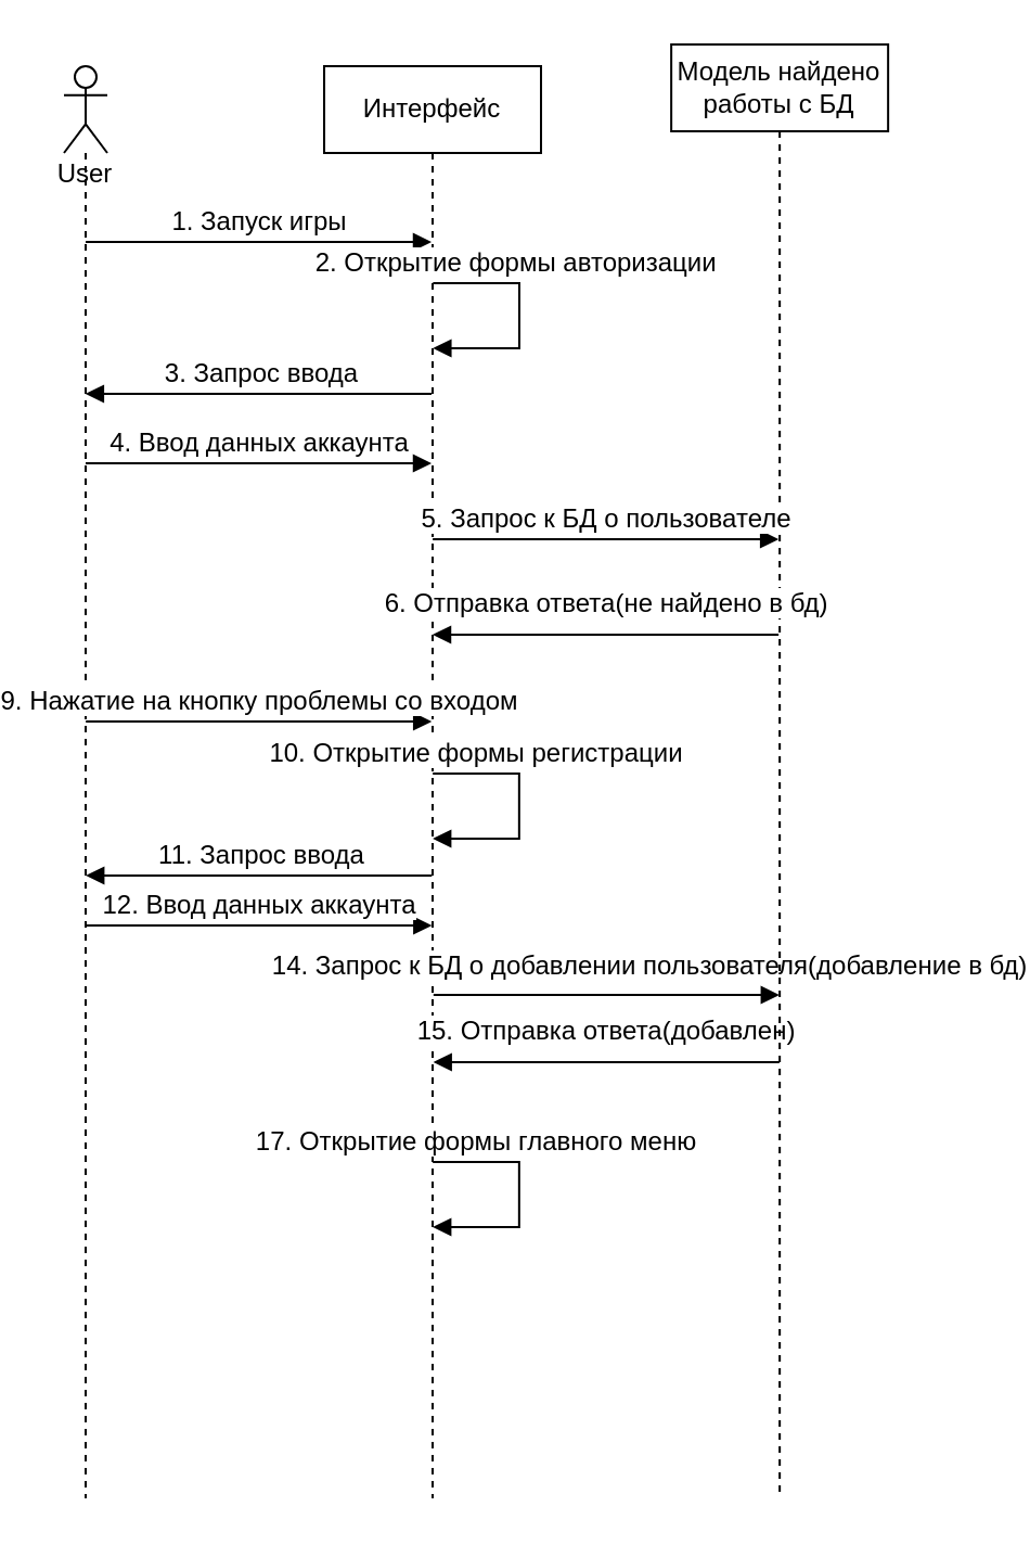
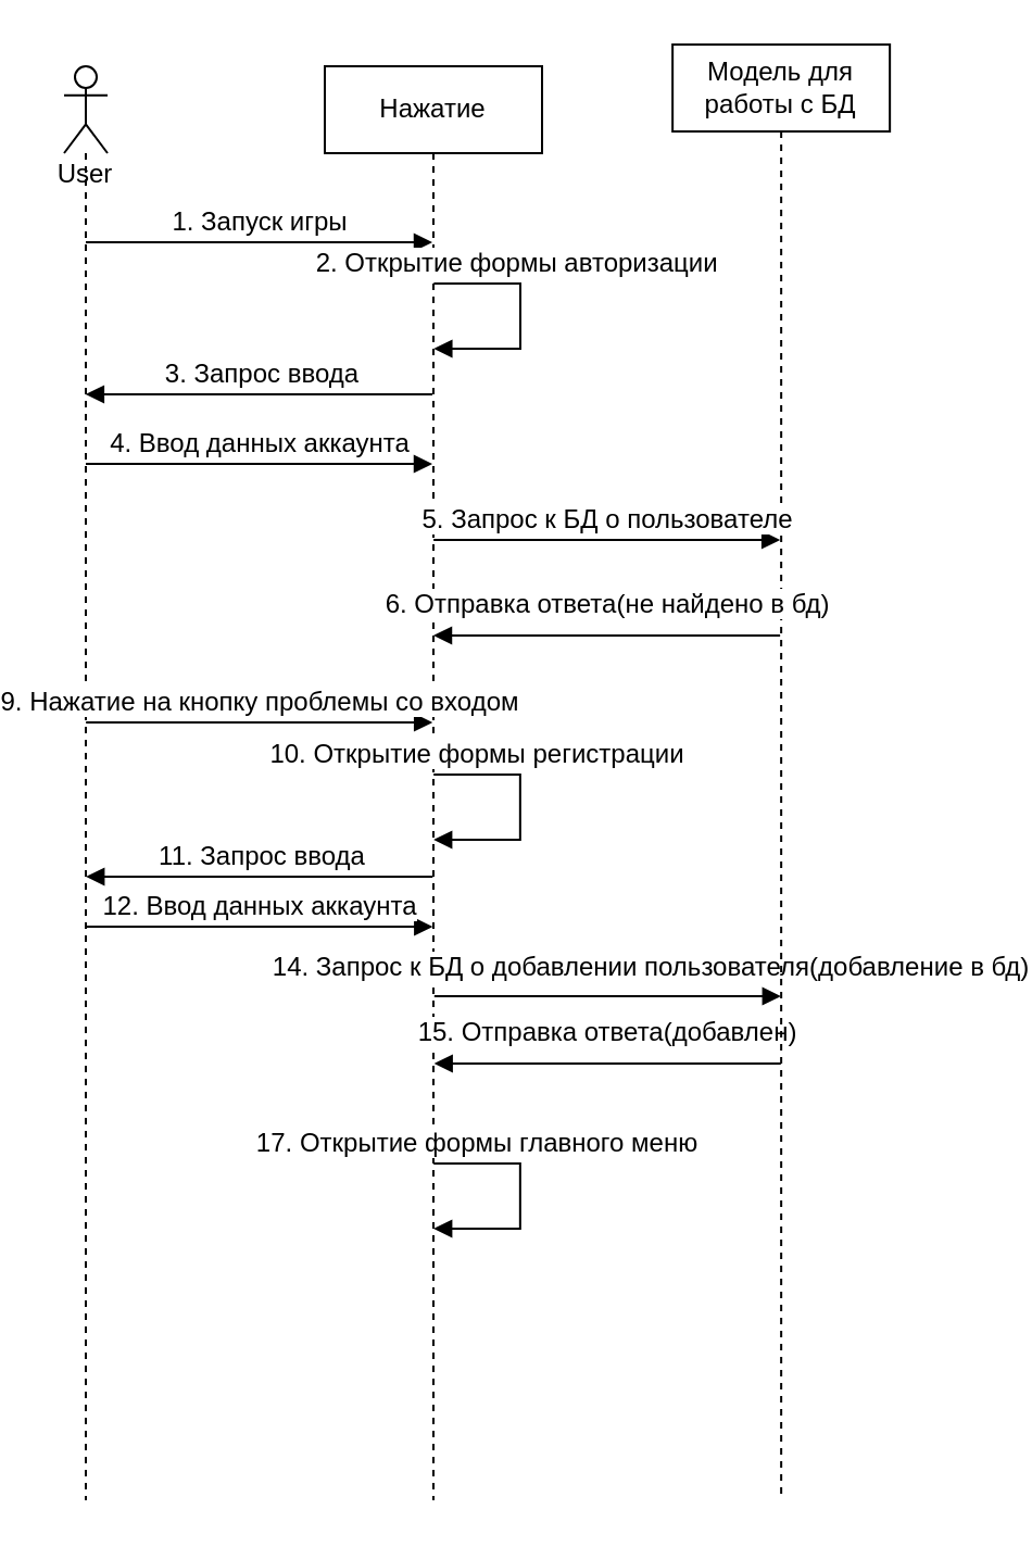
  <mxCell id="0" />
  <mxCell id="1" parent="0" />
  <mxCell id="2" value="&lt;font style=&quot;font-size: 12px&quot;&gt;User&lt;/font&gt;" style="shape=umlLifeline;participant=umlActor;perimeter=lifelinePerimeter;whiteSpace=wrap;html=1;container=1;collapsible=0;recursiveResize=0;verticalAlign=top;spacingTop=36;outlineConnect=0;size=40;rounded=0;" vertex="1" parent="1"><mxGeometry x="20" y="30" width="20" height="660" as="geometry" /></mxCell>
  <mxCell id="3" value="1. Запуск игры" style="html=1;verticalAlign=bottom;endArrow=block;rounded=0;fontSize=12;" edge="1" parent="2"><mxGeometry width="80" relative="1" as="geometry"><mxPoint x="10" y="81" as="sourcePoint" /><mxPoint x="169.5" y="81" as="targetPoint" /></mxGeometry></mxCell>
- <mxCell id="4" value="Интерфейс" style="shape=umlLifeline;perimeter=lifelinePerimeter;whiteSpace=wrap;html=1;container=1;collapsible=0;recursiveResize=0;outlineConnect=0;rounded=0;gradientColor=none;" vertex="1" parent="1"><mxGeometry x="140" y="30" width="100" height="660" as="geometry" /></mxCell>
+ <mxCell id="4" value="Нажатие" style="shape=umlLifeline;perimeter=lifelinePerimeter;whiteSpace=wrap;html=1;container=1;collapsible=0;recursiveResize=0;outlineConnect=0;rounded=0;gradientColor=none;" vertex="1" parent="1"><mxGeometry x="140" y="30" width="100" height="660" as="geometry" /></mxCell>
  <mxCell id="5" value="10. Открытие формы регистрации" style="html=1;verticalAlign=bottom;endArrow=block;rounded=0;fontSize=12;" edge="1" parent="4"><mxGeometry x="-0.635" width="80" relative="1" as="geometry"><mxPoint x="50.087" y="326" as="sourcePoint" /><mxPoint x="50.087" y="356" as="targetPoint" /><Array as="points"><mxPoint x="89.92" y="326" /><mxPoint x="89.92" y="356" /></Array><mxPoint as="offset" /></mxGeometry></mxCell>
  <mxCell id="6" value="17. Открытие формы главного меню" style="html=1;verticalAlign=bottom;endArrow=block;rounded=0;fontSize=12;" edge="1" parent="4"><mxGeometry x="-0.635" width="80" relative="1" as="geometry"><mxPoint x="50.087" y="505" as="sourcePoint" /><mxPoint x="50.087" y="535" as="targetPoint" /><Array as="points"><mxPoint x="89.92" y="505" /><mxPoint x="89.92" y="535" /></Array><mxPoint as="offset" /></mxGeometry></mxCell>
  <mxCell id="7" value="9. Нажатие на кнопку проблемы со входом" style="html=1;verticalAlign=bottom;endArrow=block;rounded=0;fontSize=12;" edge="1" parent="4"><mxGeometry x="0.003" width="80" relative="1" as="geometry"><mxPoint x="-109.91" y="302.0" as="sourcePoint" /><mxPoint x="49.59" y="302.0" as="targetPoint" /><mxPoint as="offset" /></mxGeometry></mxCell>
  <mxCell id="8" value="11. Запрос ввода" style="html=1;verticalAlign=bottom;endArrow=block;rounded=0;fontSize=12;" edge="1" parent="4"><mxGeometry x="-0.004" width="80" relative="1" as="geometry"><mxPoint x="49.66" y="373" as="sourcePoint" /><mxPoint x="-109.911" y="373" as="targetPoint" /><Array as="points"><mxPoint x="0.16" y="373" /><mxPoint x="-59.84" y="373" /></Array><mxPoint as="offset" /></mxGeometry></mxCell>
  <mxCell id="9" value="12. Ввод данных аккаунта" style="html=1;verticalAlign=bottom;endArrow=block;rounded=0;fontSize=12;" edge="1" parent="4"><mxGeometry x="0.002" width="80" relative="1" as="geometry"><mxPoint x="-109.84" y="396.0" as="sourcePoint" /><mxPoint x="49.66" y="396.0" as="targetPoint" /><mxPoint as="offset" /></mxGeometry></mxCell>
  <mxCell id="10" value="15. Отправка ответа(добавлен)" style="html=1;verticalAlign=bottom;endArrow=block;rounded=0;fontSize=12;shadow=0;" edge="1" parent="4"><mxGeometry x="-0.0" y="-5" width="80" relative="1" as="geometry"><mxPoint x="209.91" y="459" as="sourcePoint" /><mxPoint x="50.339" y="459" as="targetPoint" /><Array as="points"><mxPoint x="80.41" y="459" /></Array><mxPoint as="offset" /></mxGeometry></mxCell>
  <mxCell id="11" value="14. Запрос к БД о добавлении пользователя(добавление в бд)" style="html=1;verticalAlign=bottom;endArrow=block;rounded=0;fontSize=12;" edge="1" parent="4"><mxGeometry x="0.25" y="4" width="80" relative="1" as="geometry"><mxPoint x="50.41" y="428" as="sourcePoint" /><mxPoint x="209.91" y="428" as="targetPoint" /><mxPoint as="offset" /></mxGeometry></mxCell>
- <mxCell id="12" value="Модель найдено работы с БД" style="shape=umlLifeline;perimeter=lifelinePerimeter;whiteSpace=wrap;html=1;container=1;collapsible=0;recursiveResize=0;outlineConnect=0;rounded=0;gradientColor=none;" vertex="1" parent="1"><mxGeometry x="300.07" y="20" width="100" height="670" as="geometry" /></mxCell>
+ <mxCell id="12" value="Модель для работы с БД" style="shape=umlLifeline;perimeter=lifelinePerimeter;whiteSpace=wrap;html=1;container=1;collapsible=0;recursiveResize=0;outlineConnect=0;rounded=0;gradientColor=none;" vertex="1" parent="1"><mxGeometry x="300.07" y="20" width="100" height="670" as="geometry" /></mxCell>
  <mxCell id="13" value="3. Запрос ввода" style="html=1;verticalAlign=bottom;endArrow=block;rounded=0;fontSize=12;" edge="1" parent="1"><mxGeometry x="-0.004" width="80" relative="1" as="geometry"><mxPoint x="189.5" y="181" as="sourcePoint" /><mxPoint x="29.929" y="181" as="targetPoint" /><Array as="points"><mxPoint x="140" y="181" /><mxPoint x="80" y="181" /></Array><mxPoint as="offset" /></mxGeometry></mxCell>
  <mxCell id="14" value="2. Открытие формы авторизации&amp;nbsp;" style="html=1;verticalAlign=bottom;endArrow=block;rounded=0;fontSize=12;" edge="1" parent="1"><mxGeometry x="-0.274" width="80" relative="1" as="geometry"><mxPoint x="190.167" y="130" as="sourcePoint" /><mxPoint x="190.167" y="160" as="targetPoint" /><Array as="points"><mxPoint x="230" y="130" /><mxPoint x="230" y="160" /></Array><mxPoint as="offset" /></mxGeometry></mxCell>
  <mxCell id="15" value="4. Ввод данных аккаунта" style="html=1;verticalAlign=bottom;endArrow=block;rounded=0;fontSize=12;" edge="1" parent="1"><mxGeometry x="0.003" width="80" relative="1" as="geometry"><mxPoint x="30" y="213" as="sourcePoint" /><mxPoint x="189.5" y="213" as="targetPoint" /><mxPoint as="offset" /></mxGeometry></mxCell>
  <mxCell id="16" value="5. Запрос к БД о пользователе" style="html=1;verticalAlign=bottom;endArrow=block;rounded=0;fontSize=12;" edge="1" parent="1"><mxGeometry x="0.003" width="80" relative="1" as="geometry"><mxPoint x="190.07" y="248" as="sourcePoint" /><mxPoint x="349.57" y="248" as="targetPoint" /><mxPoint as="offset" /></mxGeometry></mxCell>
  <mxCell id="17" value="6. Отправка ответа(не найдено в бд)" style="html=1;verticalAlign=bottom;endArrow=block;rounded=0;fontSize=12;shadow=0;" edge="1" parent="1"><mxGeometry x="-0.0" y="-5" width="80" relative="1" as="geometry"><mxPoint x="349.57" y="292" as="sourcePoint" /><mxPoint x="189.999" y="292" as="targetPoint" /><Array as="points"><mxPoint x="220.07" y="292" /></Array><mxPoint as="offset" /></mxGeometry></mxCell>
